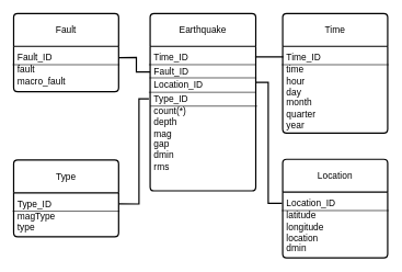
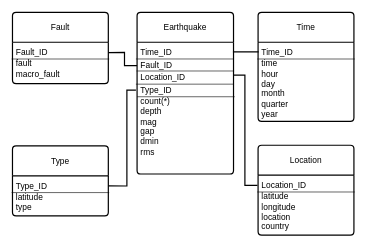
  <mxCell id="0" />
  <mxCell id="1" parent="0" />
  <mxCell id="2" value="Earthquake" style="swimlane;childLayout=stackLayout;horizontal=1;startSize=50;horizontalStack=0;rounded=1;fontSize=14;fontStyle=0;strokeWidth=2;resizeParent=0;resizeLast=1;shadow=0;dashed=0;align=center;arcSize=4;whiteSpace=wrap;html=1;" vertex="1" parent="1"><mxGeometry x="228" y="20" width="161" height="270" as="geometry" /></mxCell>
  <mxCell id="3" value="" style="endArrow=none;html=1;rounded=0;entryX=1;entryY=0.127;entryDx=0;entryDy=0;entryPerimeter=0;exitX=-0.012;exitY=0.127;exitDx=0;exitDy=0;exitPerimeter=0;" edge="1" parent="2" source="7" target="7"><mxGeometry width="50" height="50" relative="1" as="geometry"><mxPoint x="-2" y="78" as="sourcePoint" /><mxPoint x="156" y="78" as="targetPoint" /></mxGeometry></mxCell>
  <mxCell id="4" value="" style="endArrow=none;html=1;rounded=0;entryX=1;entryY=0.127;entryDx=0;entryDy=0;entryPerimeter=0;exitX=-0.012;exitY=0.127;exitDx=0;exitDy=0;exitPerimeter=0;" edge="1" parent="2"><mxGeometry width="50" height="50" relative="1" as="geometry"><mxPoint x="-1" y="98" as="sourcePoint" /><mxPoint x="162" y="98" as="targetPoint" /></mxGeometry></mxCell>
  <mxCell id="5" value="" style="endArrow=none;html=1;rounded=0;entryX=1;entryY=0.127;entryDx=0;entryDy=0;entryPerimeter=0;exitX=-0.012;exitY=0.127;exitDx=0;exitDy=0;exitPerimeter=0;" edge="1" parent="2"><mxGeometry width="50" height="50" relative="1" as="geometry"><mxPoint x="-2" y="120" as="sourcePoint" /><mxPoint x="161" y="120" as="targetPoint" /></mxGeometry></mxCell>
  <mxCell id="6" value="" style="endArrow=none;html=1;rounded=0;entryX=1;entryY=0.127;entryDx=0;entryDy=0;entryPerimeter=0;exitX=-0.012;exitY=0.127;exitDx=0;exitDy=0;exitPerimeter=0;" edge="1" parent="2"><mxGeometry width="50" height="50" relative="1" as="geometry"><mxPoint y="141" as="sourcePoint" /><mxPoint x="163" y="141" as="targetPoint" /></mxGeometry></mxCell>
  <mxCell id="7" value="&lt;font style=&quot;font-size: 14px; line-height: 150%;&quot;&gt;Time_ID&lt;/font&gt;&lt;div&gt;&lt;span style=&quot;font-size: 14px; line-height: 150%;&quot;&gt;Fault_ID&lt;/span&gt;&lt;br&gt;&lt;/div&gt;&lt;div&gt;&lt;span style=&quot;font-size: 14px; line-height: 150%;&quot;&gt;Location_ID&lt;/span&gt;&lt;/div&gt;&lt;div&gt;&lt;span style=&quot;font-size: 14px; line-height: 150%;&quot;&gt;Type_ID&lt;/span&gt;&lt;/div&gt;&lt;div&gt;&lt;span style=&quot;font-size: 14px;&quot;&gt;count(*)&lt;/span&gt;&lt;/div&gt;&lt;div&gt;&lt;span style=&quot;font-size: 14px;&quot;&gt;depth&lt;/span&gt;&lt;/div&gt;&lt;div&gt;&lt;span style=&quot;font-size: 14px; line-height: 120%;&quot;&gt;mag&lt;/span&gt;&lt;/div&gt;&lt;div&gt;&lt;span style=&quot;font-size: 14px; line-height: 120%;&quot;&gt;gap&lt;/span&gt;&lt;/div&gt;&lt;div&gt;&lt;span style=&quot;font-size: 14px; line-height: 120%;&quot;&gt;dmin&lt;/span&gt;&lt;/div&gt;&lt;div&gt;&lt;span style=&quot;font-size: 14px; line-height: 120%;&quot;&gt;rms&lt;/span&gt;&lt;/div&gt;" style="align=left;strokeColor=none;fillColor=none;spacingLeft=4;spacingRight=4;fontSize=12;verticalAlign=top;resizable=0;rotatable=0;part=1;html=1;whiteSpace=wrap;" vertex="1" parent="2"><mxGeometry y="50" width="161" height="220" as="geometry" /></mxCell>
  <mxCell id="8" value="Time" style="swimlane;childLayout=stackLayout;horizontal=1;startSize=50;horizontalStack=0;rounded=1;fontSize=14;fontStyle=0;strokeWidth=2;resizeParent=0;resizeLast=1;shadow=0;dashed=0;align=center;arcSize=4;whiteSpace=wrap;html=1;" vertex="1" parent="1"><mxGeometry x="430" y="20" width="160" height="182" as="geometry" /></mxCell>
  <mxCell id="9" value="" style="endArrow=none;html=1;rounded=0;entryX=1;entryY=0.127;entryDx=0;entryDy=0;entryPerimeter=0;exitX=-0.012;exitY=0.127;exitDx=0;exitDy=0;exitPerimeter=0;" edge="1" parent="8"><mxGeometry width="50" height="50" relative="1" as="geometry"><mxPoint x="-1.5" y="78" as="sourcePoint" /><mxPoint x="161.5" y="78" as="targetPoint" /></mxGeometry></mxCell>
  <mxCell id="10" value="&lt;div&gt;&lt;font style=&quot;font-size: 14px; line-height: 150%;&quot;&gt;Time_ID&lt;/font&gt;&lt;div&gt;&lt;font style=&quot;font-size: 14px; line-height: 120%;&quot;&gt;time&lt;/font&gt;&lt;/div&gt;&lt;div&gt;&lt;font style=&quot;font-size: 14px; line-height: 120%;&quot;&gt;hour&lt;/font&gt;&lt;/div&gt;&lt;div&gt;&lt;font style=&quot;font-size: 14px; line-height: 120%;&quot;&gt;day&lt;/font&gt;&lt;/div&gt;&lt;div&gt;&lt;font style=&quot;font-size: 14px; line-height: 120%;&quot;&gt;month&lt;/font&gt;&lt;/div&gt;&lt;div&gt;&lt;font style=&quot;font-size: 14px; line-height: 120%;&quot;&gt;quarter&lt;/font&gt;&lt;/div&gt;&lt;div&gt;&lt;font style=&quot;font-size: 14px; line-height: 120%;&quot;&gt;year&lt;/font&gt;&lt;/div&gt;&lt;/div&gt;" style="align=left;strokeColor=none;fillColor=none;spacingLeft=4;spacingRight=4;fontSize=12;verticalAlign=top;resizable=0;rotatable=0;part=1;html=1;whiteSpace=wrap;" vertex="1" parent="8"><mxGeometry y="50" width="160" height="132" as="geometry" /></mxCell>
  <mxCell id="11" value="Fault" style="swimlane;childLayout=stackLayout;horizontal=1;startSize=50;horizontalStack=0;rounded=1;fontSize=14;fontStyle=0;strokeWidth=2;resizeParent=0;resizeLast=1;shadow=0;dashed=0;align=center;arcSize=4;whiteSpace=wrap;html=1;" vertex="1" parent="1"><mxGeometry x="20" y="20" width="160" height="119" as="geometry" /></mxCell>
  <mxCell id="12" value="" style="endArrow=none;html=1;rounded=0;entryX=1;entryY=0.127;entryDx=0;entryDy=0;entryPerimeter=0;exitX=-0.012;exitY=0.127;exitDx=0;exitDy=0;exitPerimeter=0;" edge="1" parent="11"><mxGeometry width="50" height="50" relative="1" as="geometry"><mxPoint x="-1.5" y="78" as="sourcePoint" /><mxPoint x="161.5" y="78" as="targetPoint" /></mxGeometry></mxCell>
  <mxCell id="13" value="&lt;div&gt;&lt;font style=&quot;font-size: 14px; line-height: 150%;&quot;&gt;Fault_ID&lt;/font&gt;&lt;div&gt;&lt;span style=&quot;font-size: 14px;&quot;&gt;fault&lt;/span&gt;&lt;/div&gt;&lt;/div&gt;&lt;div&gt;&lt;span style=&quot;font-size: 14px;&quot;&gt;macro_fault&lt;/span&gt;&lt;/div&gt;" style="align=left;strokeColor=none;fillColor=none;spacingLeft=4;spacingRight=4;fontSize=12;verticalAlign=top;resizable=0;rotatable=0;part=1;html=1;whiteSpace=wrap;" vertex="1" parent="11"><mxGeometry y="50" width="160" height="69" as="geometry" /></mxCell>
  <mxCell id="14" value="Type" style="swimlane;childLayout=stackLayout;horizontal=1;startSize=50;horizontalStack=0;rounded=1;fontSize=14;fontStyle=0;strokeWidth=2;resizeParent=0;resizeLast=1;shadow=0;dashed=0;align=center;arcSize=4;whiteSpace=wrap;html=1;" vertex="1" parent="1"><mxGeometry x="20" y="243" width="160" height="117" as="geometry" /></mxCell>
  <mxCell id="15" value="" style="endArrow=none;html=1;rounded=0;entryX=1;entryY=0.127;entryDx=0;entryDy=0;entryPerimeter=0;exitX=-0.012;exitY=0.127;exitDx=0;exitDy=0;exitPerimeter=0;" edge="1" parent="14"><mxGeometry width="50" height="50" relative="1" as="geometry"><mxPoint x="-1.5" y="78" as="sourcePoint" /><mxPoint x="161.5" y="78" as="targetPoint" /></mxGeometry></mxCell>
- <mxCell id="16" value="&lt;div&gt;&lt;font style=&quot;font-size: 14px; line-height: 150%;&quot;&gt;Type_ID&lt;/font&gt;&lt;div&gt;&lt;span style=&quot;font-size: 14px;&quot;&gt;magType&lt;/span&gt;&lt;/div&gt;&lt;/div&gt;&lt;div&gt;&lt;span style=&quot;font-size: 14px;&quot;&gt;type&lt;/span&gt;&lt;/div&gt;" style="align=left;strokeColor=none;fillColor=none;spacingLeft=4;spacingRight=4;fontSize=12;verticalAlign=top;resizable=0;rotatable=0;part=1;html=1;whiteSpace=wrap;" vertex="1" parent="14"><mxGeometry y="50" width="160" height="67" as="geometry" /></mxCell>
+ <mxCell id="16" value="&lt;div&gt;&lt;font style=&quot;font-size: 14px; line-height: 150%;&quot;&gt;Type_ID&lt;/font&gt;&lt;div&gt;&lt;span style=&quot;font-size: 14px;&quot;&gt;latitude&lt;/span&gt;&lt;/div&gt;&lt;/div&gt;&lt;div&gt;&lt;span style=&quot;font-size: 14px;&quot;&gt;type&lt;/span&gt;&lt;/div&gt;" style="align=left;strokeColor=none;fillColor=none;spacingLeft=4;spacingRight=4;fontSize=12;verticalAlign=top;resizable=0;rotatable=0;part=1;html=1;whiteSpace=wrap;" vertex="1" parent="14"><mxGeometry y="50" width="160" height="67" as="geometry" /></mxCell>
  <mxCell id="17" value="Location" style="swimlane;childLayout=stackLayout;horizontal=1;startSize=50;horizontalStack=0;rounded=1;fontSize=14;fontStyle=0;strokeWidth=2;resizeParent=0;resizeLast=1;shadow=0;dashed=0;align=center;arcSize=4;whiteSpace=wrap;html=1;" vertex="1" parent="1"><mxGeometry x="430" y="242" width="160" height="150" as="geometry" /></mxCell>
  <mxCell id="18" value="" style="endArrow=none;html=1;rounded=0;entryX=1;entryY=0.127;entryDx=0;entryDy=0;entryPerimeter=0;exitX=-0.012;exitY=0.127;exitDx=0;exitDy=0;exitPerimeter=0;" edge="1" parent="17"><mxGeometry width="50" height="50" relative="1" as="geometry"><mxPoint x="-1.5" y="78" as="sourcePoint" /><mxPoint x="161.5" y="78" as="targetPoint" /></mxGeometry></mxCell>
- <mxCell id="19" value="&lt;div&gt;&lt;font style=&quot;font-size: 14px; line-height: 150%;&quot;&gt;Location_ID&lt;/font&gt;&lt;div&gt;&lt;span style=&quot;font-size: 14px;&quot;&gt;latitude&lt;/span&gt;&lt;/div&gt;&lt;div&gt;&lt;span style=&quot;font-size: 14px;&quot;&gt;longitude&lt;/span&gt;&lt;/div&gt;&lt;div&gt;&lt;span style=&quot;font-size: 14px;&quot;&gt;location&lt;/span&gt;&lt;br&gt;&lt;/div&gt;&lt;/div&gt;&lt;div&gt;&lt;span style=&quot;font-size: 14px;&quot;&gt;dmin&lt;/span&gt;&lt;/div&gt;" style="align=left;strokeColor=none;fillColor=none;spacingLeft=4;spacingRight=4;fontSize=12;verticalAlign=top;resizable=0;rotatable=0;part=1;html=1;whiteSpace=wrap;" vertex="1" parent="17"><mxGeometry y="50" width="160" height="100" as="geometry" /></mxCell>
+ <mxCell id="19" value="&lt;div&gt;&lt;font style=&quot;font-size: 14px; line-height: 150%;&quot;&gt;Location_ID&lt;/font&gt;&lt;div&gt;&lt;span style=&quot;font-size: 14px;&quot;&gt;latitude&lt;/span&gt;&lt;/div&gt;&lt;div&gt;&lt;span style=&quot;font-size: 14px;&quot;&gt;longitude&lt;/span&gt;&lt;/div&gt;&lt;div&gt;&lt;span style=&quot;font-size: 14px;&quot;&gt;location&lt;/span&gt;&lt;br&gt;&lt;/div&gt;&lt;/div&gt;&lt;div&gt;&lt;span style=&quot;font-size: 14px;&quot;&gt;country&lt;/span&gt;&lt;/div&gt;" style="align=left;strokeColor=none;fillColor=none;spacingLeft=4;spacingRight=4;fontSize=12;verticalAlign=top;resizable=0;rotatable=0;part=1;html=1;whiteSpace=wrap;" vertex="1" parent="17"><mxGeometry y="50" width="160" height="100" as="geometry" /></mxCell>
  <mxCell id="20" value="" style="endArrow=none;html=1;rounded=0;entryX=0.006;entryY=0.121;entryDx=0;entryDy=0;entryPerimeter=0;exitX=0.994;exitY=0.073;exitDx=0;exitDy=0;exitPerimeter=0;strokeWidth=2;" edge="1" parent="1" source="7" target="10"><mxGeometry width="50" height="50" relative="1" as="geometry"><mxPoint x="241" y="279" as="sourcePoint" /><mxPoint x="291" y="229" as="targetPoint" /></mxGeometry></mxCell>
  <mxCell id="21" value="" style="endArrow=none;html=1;rounded=0;entryX=1;entryY=0.25;entryDx=0;entryDy=0;exitX=0;exitY=0.177;exitDx=0;exitDy=0;exitPerimeter=0;strokeWidth=2;" edge="1" parent="1" source="7" target="13"><mxGeometry width="50" height="50" relative="1" as="geometry"><mxPoint x="241" y="279" as="sourcePoint" /><mxPoint x="291" y="229" as="targetPoint" /><Array as="points"><mxPoint x="207" y="109" /><mxPoint x="207" y="87" /></Array></mxGeometry></mxCell>
  <mxCell id="22" value="" style="endArrow=none;html=1;rounded=0;exitX=1;exitY=0.25;exitDx=0;exitDy=0;strokeWidth=2;" edge="1" parent="1" source="7"><mxGeometry width="50" height="50" relative="1" as="geometry"><mxPoint x="241" y="279" as="sourcePoint" /><mxPoint x="429" y="309" as="targetPoint" /><Array as="points"><mxPoint x="408" y="125" /><mxPoint x="408" y="309" /></Array></mxGeometry></mxCell>
  <mxCell id="23" value="" style="endArrow=none;html=1;rounded=0;entryX=-0.012;entryY=0.364;entryDx=0;entryDy=0;entryPerimeter=0;exitX=1;exitY=0.25;exitDx=0;exitDy=0;strokeWidth=2;" edge="1" parent="1" source="16" target="7"><mxGeometry width="50" height="50" relative="1" as="geometry"><mxPoint x="241" y="279" as="sourcePoint" /><mxPoint x="291" y="229" as="targetPoint" /><Array as="points"><mxPoint x="211" y="310" /><mxPoint x="211" y="150" /></Array></mxGeometry></mxCell>
